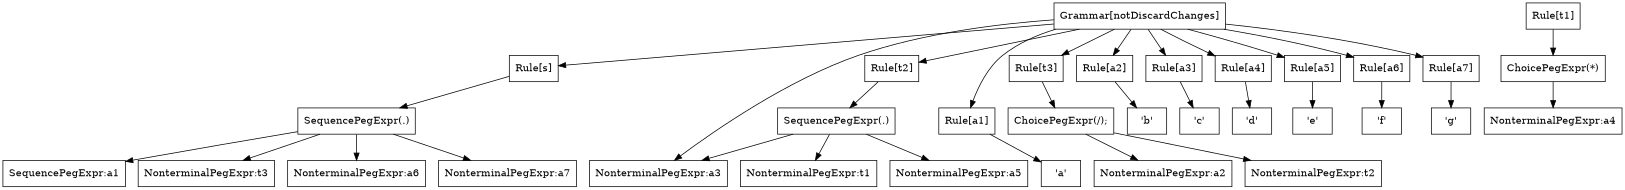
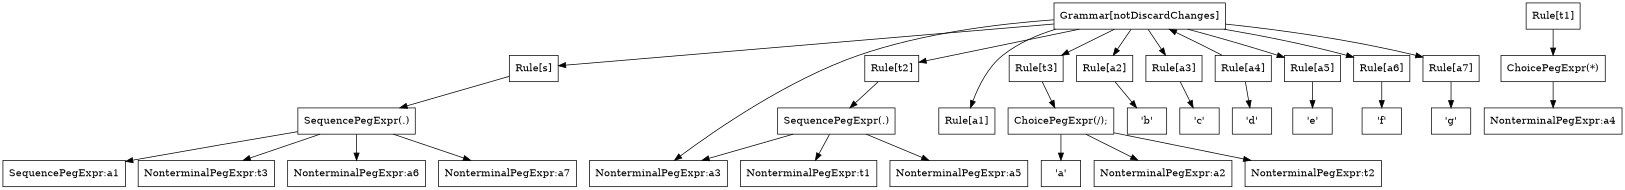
  digraph {
    node [shape=box]
    n1 [label="Grammar[notDiscardChanges]"]
    n2 [label="Rule[s]"]
    n3 [label="Rule[t2]"]
    n4 [label="Rule[t3]"]
    n5 [label="Rule[a1]"]
    n6 [label="Rule[a2]"]
    n7 [label="Rule[a3]"]
    n8 [label="Rule[a4]"]
    n9 [label="Rule[a5]"]
    n10 [label="Rule[a6]"]
    n11 [label="Rule[a7]"]
    n12 [label="NonterminalPegExpr:a3"]
    n13 [label="SequencePegExpr(.)"]
    n14 [label="Rule[t1]"]
    n15 [label="ChoicePegExpr(*)"]
    n16 [label="SequencePegExpr(.)"]
    n17 [label="ChoicePegExpr(/);"]
    n18 [label="'a'"]
    n19 [label="'b'"]
    n20 [label="'c'"]
    n21 [label="'d'"]
    n22 [label="'e'"]
    n23 [label="'f'"]
    n24 [label="'g'"]
    n25 [label="SequencePegExpr:a1"]
    n26 [label="NonterminalPegExpr:t3"]
    n27 [label="NonterminalPegExpr:a6"]
    n28 [label="NonterminalPegExpr:a7"]
    n29 [label="NonterminalPegExpr:a4"]
    n30 [label="NonterminalPegExpr:t1"]
    n31 [label="NonterminalPegExpr:a5"]
    n32 [label="NonterminalPegExpr:a2"]
    n33 [label="NonterminalPegExpr:t2"]
    n1 -> n2
    n1 -> n3
    n1 -> n4
    n1 -> n5
    n1 -> n6
    n1 -> n7
-   n1 -> n8
+   n8 -> n1
    n1 -> n9
    n1 -> n10
    n1 -> n11
    n1 -> n12
    n2 -> n13
    n3 -> n16
    n4 -> n17
-   n5 -> n18
+   n17 -> n18
    n6 -> n19
    n7 -> n20
    n8 -> n21
    n9 -> n22
    n10 -> n23
    n11 -> n24
    n13 -> n25
    n13 -> n26
    n13 -> n27
    n13 -> n28
    n14 -> n15
    n15 -> n29
    n16 -> n12
    n16 -> n30
    n16 -> n31
    n17 -> n32
    n17 -> n33
  }
